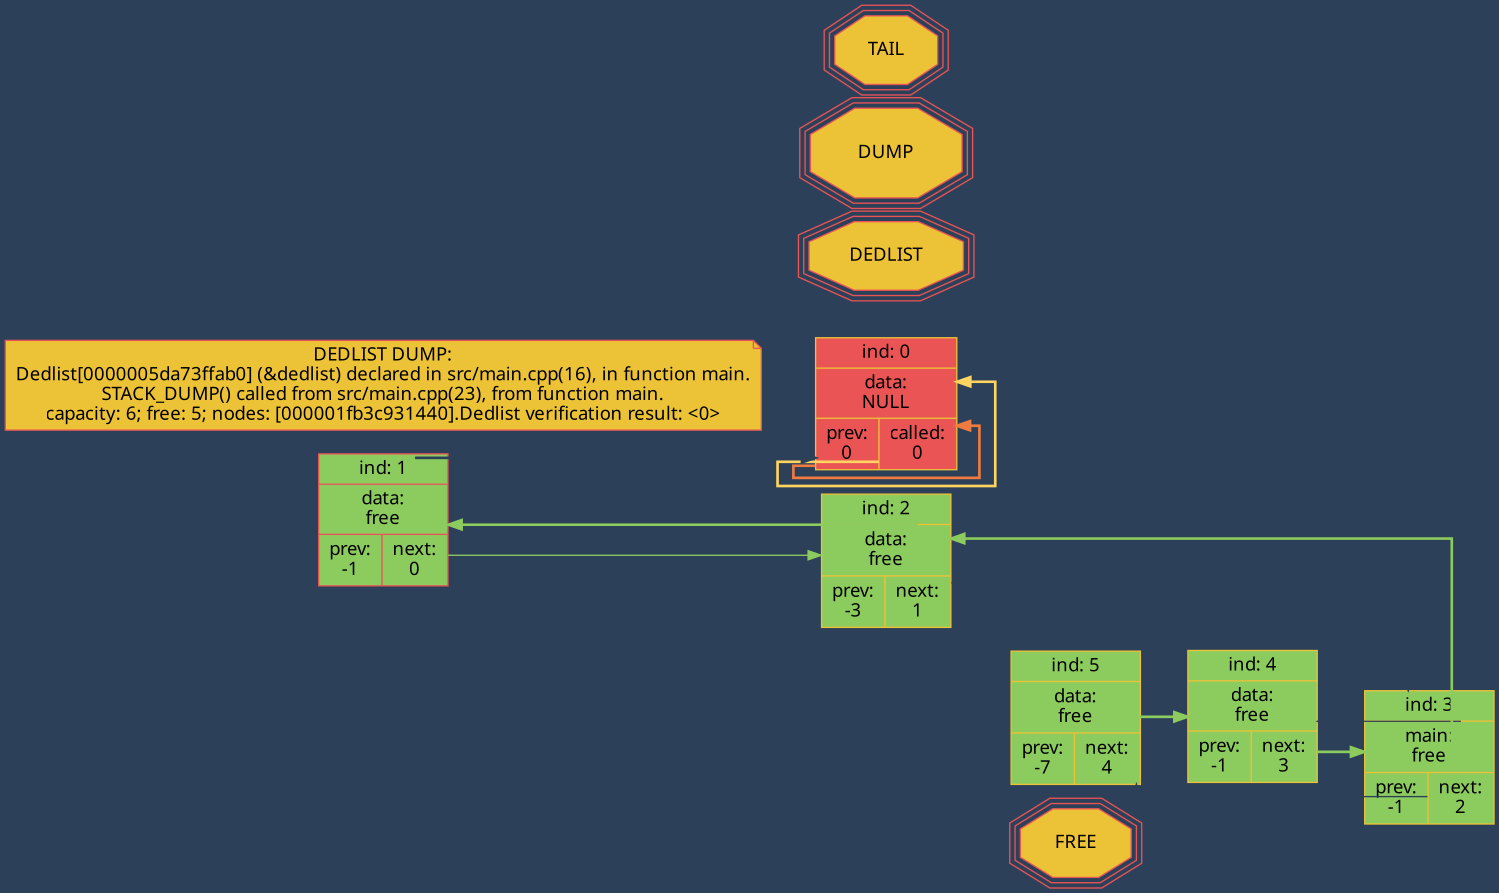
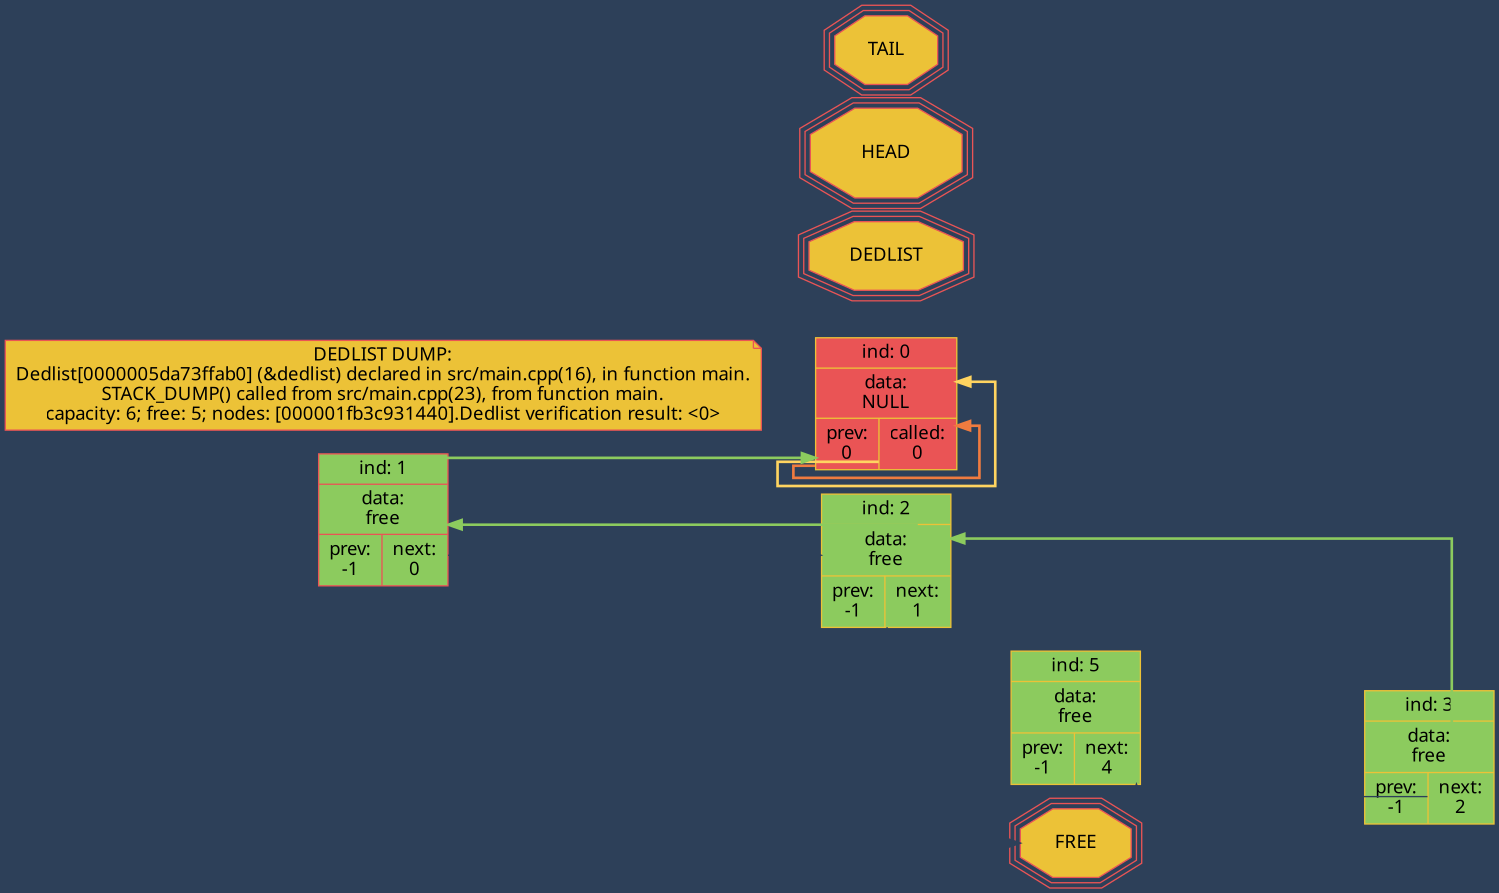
  digraph {
    bgcolor="#2D4059"
    rankdir=LR
    splines=ortho
    node [color="#EA5455" fillcolor="#ECC237" fontname=verdana shape=record style=filled]
    edge [color="#8ccb5e" penwidth=2 tailport=n]
    n1 [color="#ECC237" fillcolor="#EA5455" label="{ <i>ind: 0 }|{ data:\nNULL} | {<p>prev:\n0 |<n>called:\n0}"]
    n2 [label=DEDLIST shape=tripleoctagon]
-   HEAD [shape=tripleoctagon label=DUMP]
+   HEAD [shape=tripleoctagon]
    TAIL [shape=tripleoctagon]
-   n5 [color="#ECC237" fillcolor="#8ccb5e" label="{ <i>ind: 5 }|{ data:\nfree} | {<p>prev:\n-7 |<n>next:\n4}"]
+   n5 [color="#ECC237" fillcolor="#8ccb5e" label="{ <i>ind: 5 }|{ data:\nfree} | {<p>prev:\n-1 |<n>next:\n4}"]
    FREE [shape=tripleoctagon]
-   n7 [color="#ECC237" fillcolor="#8ccb5e" label="{ <i>ind: 4 }|{ data:\nfree} | {<p>prev:\n-1 |<n>next:\n3}"]
    n8 [label="DEDLIST DUMP:\nDedlist[0000005da73ffab0] (&dedlist) declared in src/main.cpp(16), in function main.\nSTACK_DUMP() called from src/main.cpp(23), from function main.\ncapacity: 6; free: 5; nodes: [000001fb3c931440].Dedlist verification result: <0>\n" shape=note]
    n9 [fillcolor="#8ccb5e" label="{ <i>ind: 1 }|{ data:\nfree} | {<p>prev:\n-1 |<n>next:\n0}"]
-   n10 [color="#ECC237" fillcolor="#8ccb5e" label="{ <i>ind: 2 }|{ data:\nfree} | {<p>prev:\n-3 |<n>next:\n1}"]
-   n11 [color="#ECC237" fillcolor="#8ccb5e" label="{ <i>ind: 3 }|{ main:\nfree} | {<p>prev:\n-1 |<n>next:\n2}"]
+   n10 [color="#ECC237" fillcolor="#8ccb5e" label="{ <i>ind: 2 }|{ data:\nfree} | {<p>prev:\n-1 |<n>next:\n1}"]
+   n11 [color="#ECC237" fillcolor="#8ccb5e" label="{ <i>ind: 3 }|{ data:\nfree} | {<p>prev:\n-1 |<n>next:\n2}"]
    subgraph sub_1 {
      rank=same
      n1
      n2
    }
    subgraph sub_2 {
      rank=same
      n1
      HEAD
    }
    subgraph sub_3 {
      rank=same
      n1
      TAIL
    }
    subgraph sub_4 {
      rank=same
      n5
      FREE
    }
    n1 -> n1 [color="#F07B3F" tailport=p]
    n1 -> n1 [color="#FFD460"]
-   n5 -> n7
-   n7 -> n11
-   n9 -> n1 [color="#2D4059"]
-   n9 -> n10 [weight=10 penwidth=""]
+   n9 -> n1
+   n9 -> n10 [color="#2D4059" weight=10 penwidth=""]
    n10 -> n9
-   n10 -> n11 [color="#2D4059" weight=10 penwidth=""]
+   n10 -> FREE [color="#2D4059" weight=10 penwidth=""]
    n11 -> n5 [color="#2D4059" weight=10 penwidth=""]
-   n11 -> n7 [color="#2D4059" weight=10 penwidth=""]
    n11 -> n10
  }
